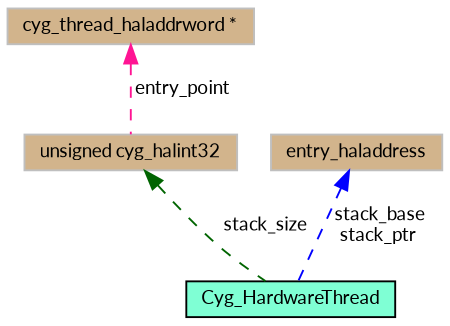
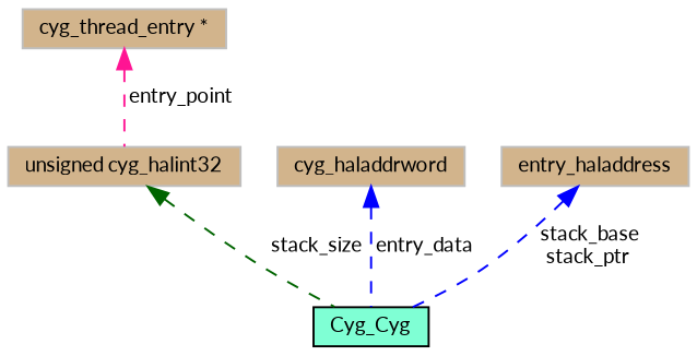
  digraph {
    fontname=Lato
    node [color=grey75 fillcolor=tan fontname=Lato fontsize=10 shape=record style=filled]
    edge [color=blue dir=back fontname=Lato fontsize=10 labelfontname=Helvetica labelfontsize=10 style=dashed]
-   n1 [color=black fillcolor=aquamarine fontcolor=black height=0.2 label=Cyg_HardwareThread width=0.4]
-   n2 [height=0.2 label="cyg_thread_haladdrword *" width=0.4]
+   n1 [color=black fillcolor=aquamarine fontcolor=black height=0.2 label=Cyg_Cyg width=0.4]
+   n2 [height=0.2 label="cyg_thread_entry *" width=0.4]
    n3 [height=0.2 label="unsigned cyg_halint32" width=0.4]
+   n4 [height=0.2 label=cyg_haladdrword width=0.4]
    n5 [height=0.2 label=entry_haladdress width=0.4]
    n2 -> n3 [color=deeppink label=" entry_point"]
    n3 -> n1 [color=darkgreen label=" stack_size"]
+   n4 -> n1 [label=" entry_data"]
    n5 -> n1 [label=" stack_base\nstack_ptr"]
  }
